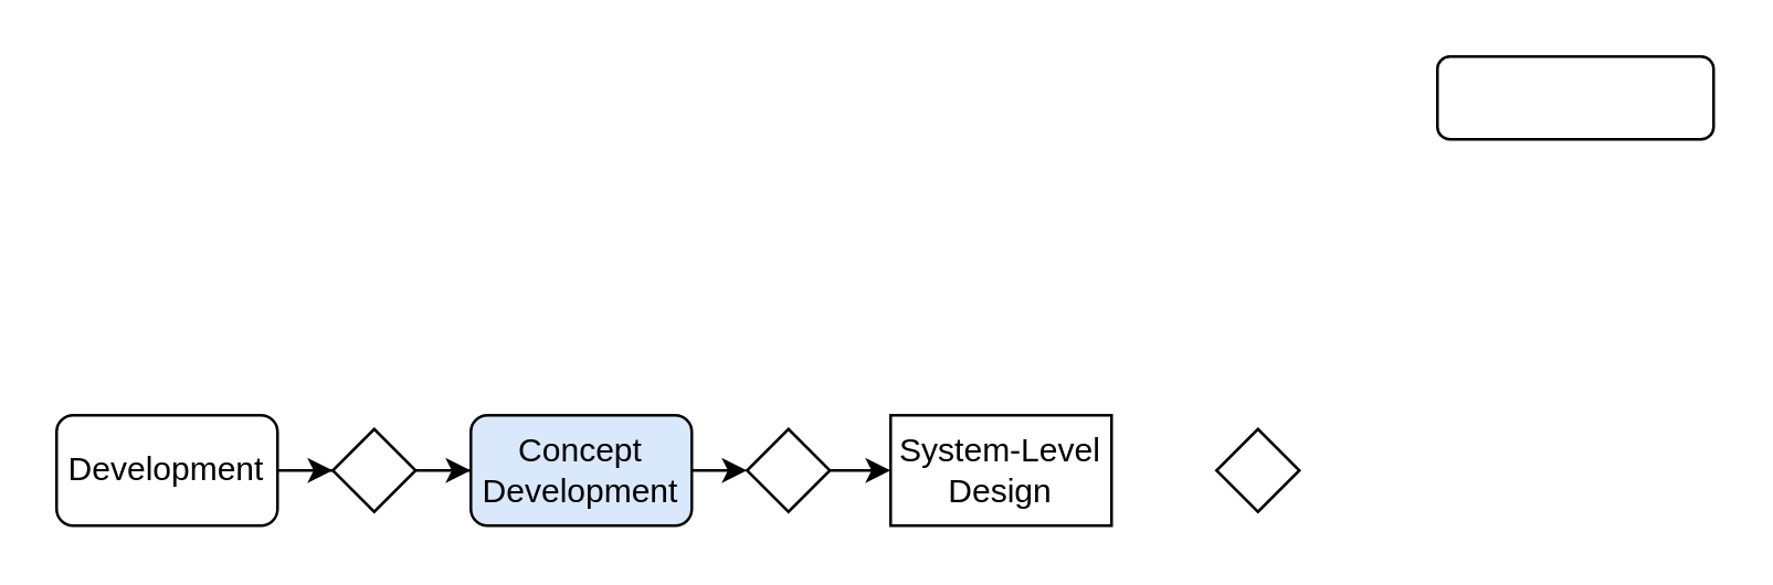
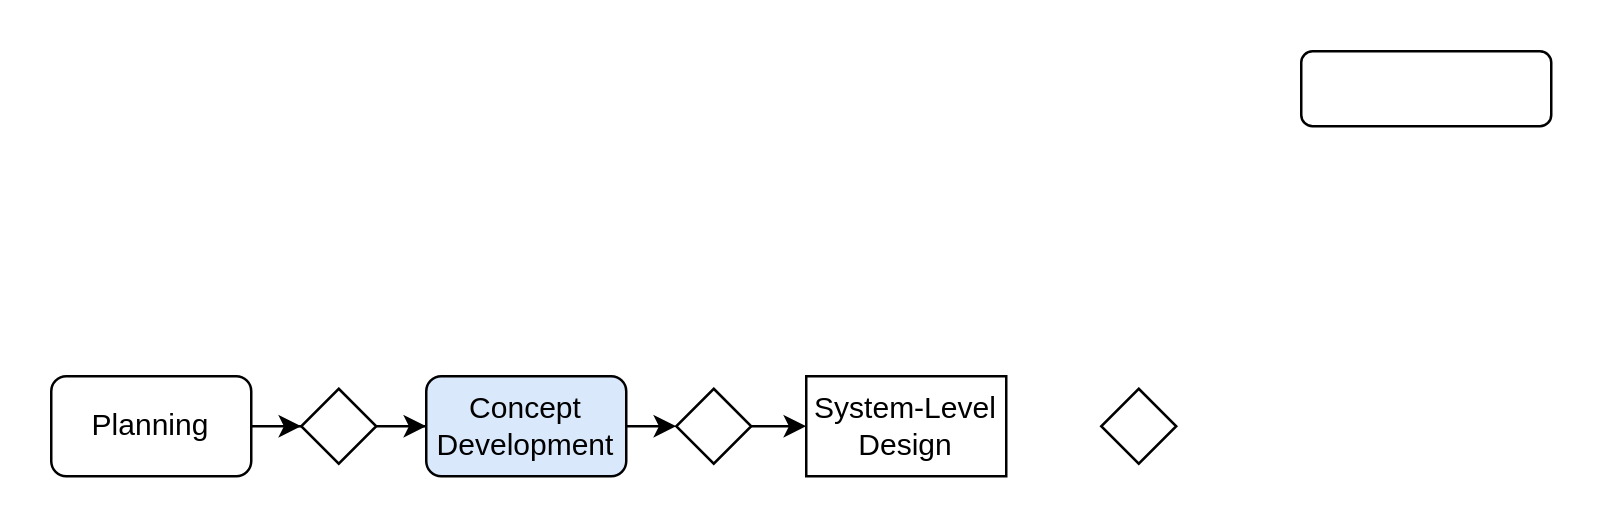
  <mxCell id="0" />
  <mxCell id="1" parent="0" />
  <mxCell id="2" value="" style="edgeStyle=orthogonalEdgeStyle;rounded=0;orthogonalLoop=1;jettySize=auto;html=1;" edge="1" parent="1" source="3" target="5"><mxGeometry relative="1" as="geometry" /></mxCell>
- <mxCell id="3" value="Development" style="rounded=1;whiteSpace=wrap;html=1;" vertex="1" parent="1"><mxGeometry x="20" y="150" width="80" height="40" as="geometry" /></mxCell>
+ <mxCell id="3" value="Planning" style="rounded=1;whiteSpace=wrap;html=1;" vertex="1" parent="1"><mxGeometry x="20" y="150" width="80" height="40" as="geometry" /></mxCell>
  <mxCell id="4" value="" style="edgeStyle=orthogonalEdgeStyle;rounded=0;orthogonalLoop=1;jettySize=auto;html=1;" edge="1" parent="1" source="5" target="7"><mxGeometry relative="1" as="geometry" /></mxCell>
  <mxCell id="5" value="" style="rhombus;whiteSpace=wrap;html=1;" vertex="1" parent="1"><mxGeometry x="120" y="155" width="30" height="30" as="geometry" /></mxCell>
  <mxCell id="6" value="" style="edgeStyle=orthogonalEdgeStyle;rounded=0;orthogonalLoop=1;jettySize=auto;html=1;" edge="1" parent="1" source="7"><mxGeometry relative="1" as="geometry"><mxPoint x="270" y="170" as="targetPoint" /></mxGeometry></mxCell>
  <mxCell id="7" value="Concept Development" style="rounded=1;whiteSpace=wrap;html=1;fillColor=#dae8fc;" vertex="1" parent="1"><mxGeometry x="170" y="150" width="80" height="40" as="geometry" /></mxCell>
  <mxCell id="8" value="System-Level Design" style="whiteSpace=wrap;html=1;rounded=0;" vertex="1" parent="1"><mxGeometry x="322" y="150" width="80" height="40" as="geometry" /></mxCell>
  <mxCell id="9" value="" style="edgeStyle=orthogonalEdgeStyle;rounded=0;orthogonalLoop=1;jettySize=auto;html=1;" edge="1" parent="1" source="10" target="8"><mxGeometry relative="1" as="geometry" /></mxCell>
  <mxCell id="10" value="" style="rhombus;whiteSpace=wrap;html=1;" vertex="1" parent="1"><mxGeometry x="270" y="155" width="30" height="30" as="geometry" /></mxCell>
  <mxCell id="11" value="" style="rhombus;whiteSpace=wrap;html=1;" vertex="1" parent="1"><mxGeometry x="440" y="155" width="30" height="30" as="geometry" /></mxCell>
  <mxCell id="12" value="" style="rounded=1;whiteSpace=wrap;html=1;" vertex="1" parent="1"><mxGeometry x="520" y="20" width="100" height="30" as="geometry" /></mxCell>
